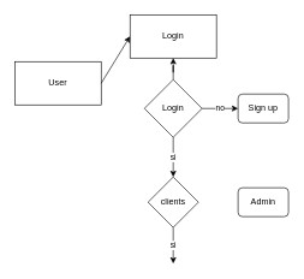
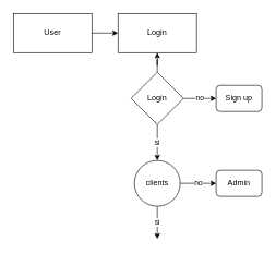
  <mxCell id="0" />
  <mxCell id="1" parent="0" />
- <mxCell id="2" value="User" style="rounded=0;whiteSpace=wrap;html=1;" vertex="1" parent="1"><mxGeometry x="20" y="85" width="120" height="60" as="geometry" /></mxCell>
+ <mxCell id="2" value="User" style="rounded=0;whiteSpace=wrap;html=1;" vertex="1" parent="1"><mxGeometry x="20" y="20" width="120" height="60" as="geometry" /></mxCell>
  <mxCell id="3" value="Login" style="rounded=0;whiteSpace=wrap;html=1;" vertex="1" parent="1"><mxGeometry x="180" y="20" width="120" height="60" as="geometry" /></mxCell>
  <mxCell id="4" value="" style="endArrow=classic;html=1;rounded=0;exitX=1;exitY=0.5;exitDx=0;exitDy=0;entryX=0;entryY=0.5;entryDx=0;entryDy=0;" edge="1" parent="1" source="2" target="3"><mxGeometry width="50" height="50" relative="1" as="geometry"><mxPoint x="370" y="150" as="sourcePoint" /><mxPoint x="420" y="100" as="targetPoint" /></mxGeometry></mxCell>
  <mxCell id="5" style="edgeStyle=orthogonalEdgeStyle;rounded=0;orthogonalLoop=1;jettySize=auto;html=1;entryX=0.5;entryY=1;entryDx=0;entryDy=0;" edge="1" parent="1" source="8" target="3"><mxGeometry relative="1" as="geometry" /></mxCell>
  <mxCell id="6" value="si" style="edgeStyle=orthogonalEdgeStyle;rounded=0;orthogonalLoop=1;jettySize=auto;html=1;entryX=0.5;entryY=0;entryDx=0;entryDy=0;" edge="1" parent="1" source="8" target="12"><mxGeometry relative="1" as="geometry"><mxPoint x="240" y="230" as="targetPoint" /></mxGeometry></mxCell>
  <mxCell id="7" value="no" style="edgeStyle=orthogonalEdgeStyle;rounded=0;orthogonalLoop=1;jettySize=auto;html=1;exitX=1;exitY=0.5;exitDx=0;exitDy=0;entryX=0;entryY=0.5;entryDx=0;entryDy=0;" edge="1" parent="1" source="8" target="9"><mxGeometry relative="1" as="geometry"><mxPoint x="320" y="150" as="targetPoint" /></mxGeometry></mxCell>
  <mxCell id="8" value="Login" style="rhombus;whiteSpace=wrap;html=1;" vertex="1" parent="1"><mxGeometry x="200" y="110" width="80" height="80" as="geometry" /></mxCell>
  <mxCell id="9" value="Sign up" style="rounded=1;whiteSpace=wrap;html=1;" vertex="1" parent="1"><mxGeometry x="330" y="130" width="70" height="40" as="geometry" /></mxCell>
  <mxCell id="10" value="si" style="edgeStyle=orthogonalEdgeStyle;rounded=0;orthogonalLoop=1;jettySize=auto;html=1;" edge="1" parent="1" source="12"><mxGeometry relative="1" as="geometry"><mxPoint x="240" y="365" as="targetPoint" /></mxGeometry></mxCell>
- <mxCell id="12" value="clients" style="rhombus;whiteSpace=wrap;html=1;" vertex="1" parent="1"><mxGeometry x="205" y="245" width="70" height="70" as="geometry" /></mxCell>
+ <mxCell id="11" value="no" style="edgeStyle=orthogonalEdgeStyle;rounded=0;orthogonalLoop=1;jettySize=auto;html=1;exitX=1;exitY=0.5;exitDx=0;exitDy=0;entryX=0;entryY=0.5;entryDx=0;entryDy=0;" edge="1" parent="1" source="12" target="13"><mxGeometry relative="1" as="geometry"><mxPoint x="310" y="280" as="targetPoint" /></mxGeometry></mxCell>
+ <mxCell id="12" value="clients" style="ellipse;whiteSpace=wrap;html=1;" vertex="1" parent="1"><mxGeometry x="205" y="245" width="70" height="70" as="geometry" /></mxCell>
  <mxCell id="13" value="Admin" style="rounded=1;whiteSpace=wrap;html=1;" vertex="1" parent="1"><mxGeometry x="330" y="260" width="70" height="40" as="geometry" /></mxCell>
